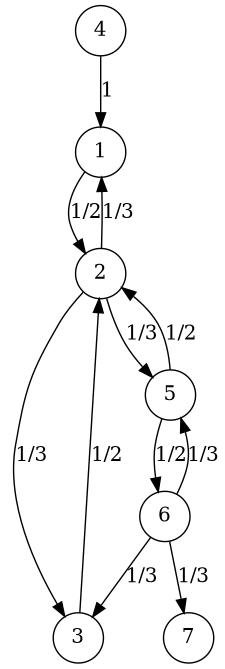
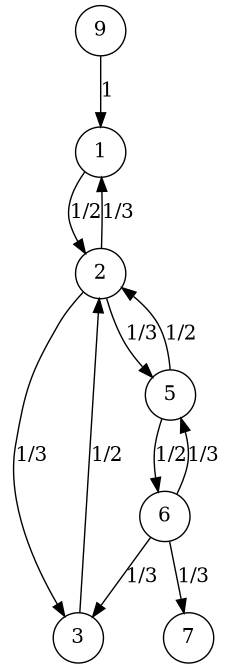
  digraph {
    node [shape=circle]
    1
    2
    3
    5
-   4
+   4 [label=9]
    6
    7
    1 -> 2 [label="1/2"]
    2 -> 1 [label="1/3"]
    2 -> 3 [label="1/3"]
    2 -> 5 [label="1/3"]
    3 -> 2 [label="1/2"]
    5 -> 2 [label="1/2"]
    5 -> 6 [label="1/2"]
    4 -> 1 [label=1]
    6 -> 3 [label="1/3"]
    6 -> 5 [label="1/3"]
    6 -> 7 [label="1/3"]
  }
